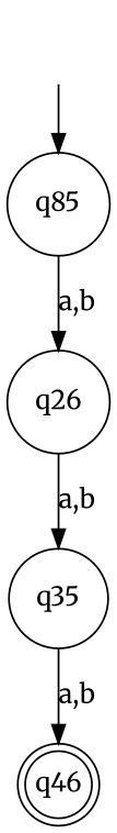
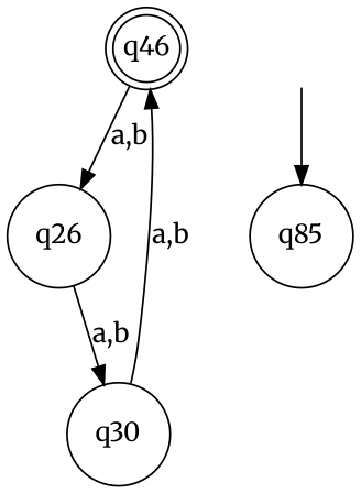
  digraph {
    fontname=Merriweather
    rankdir=TB
    node [fontname=Merriweather margin=0.1 shape=circle]
    edge [fontname=Merriweather]
    q46 [margin=0 shape=doublecircle]
    " " [color=white width=0]
    n3 [label=q85]
    q26
-   q35
+   q35 [label=q30]
    " " -> n3
-   n3 -> q26 [label="a,b"]
+   q46 -> q26 [label="a,b"]
    q26 -> q35 [label="a,b"]
    q35 -> q46 [label="a,b"]
  }
